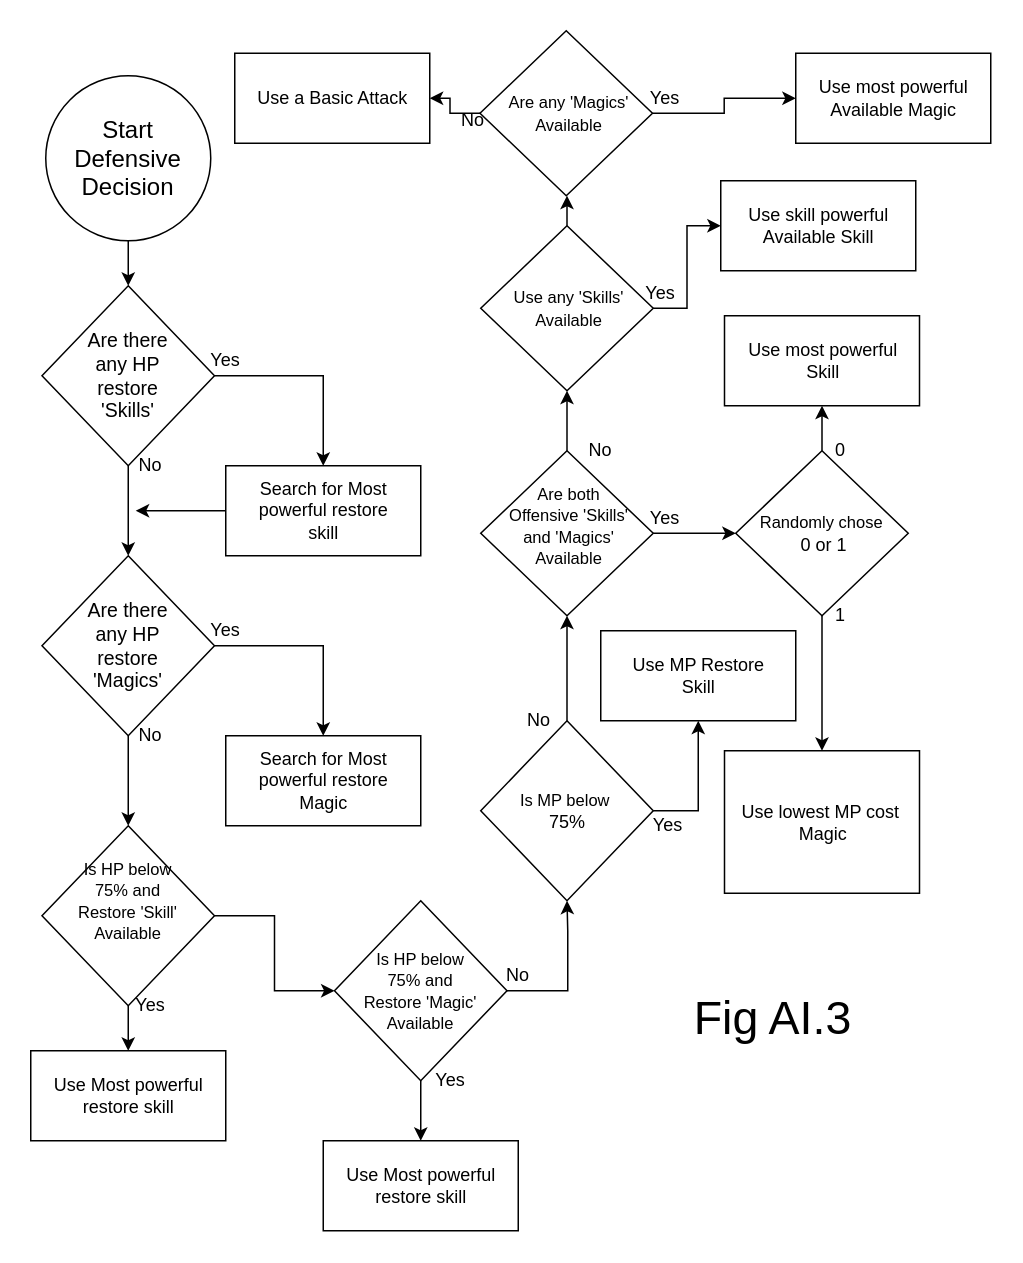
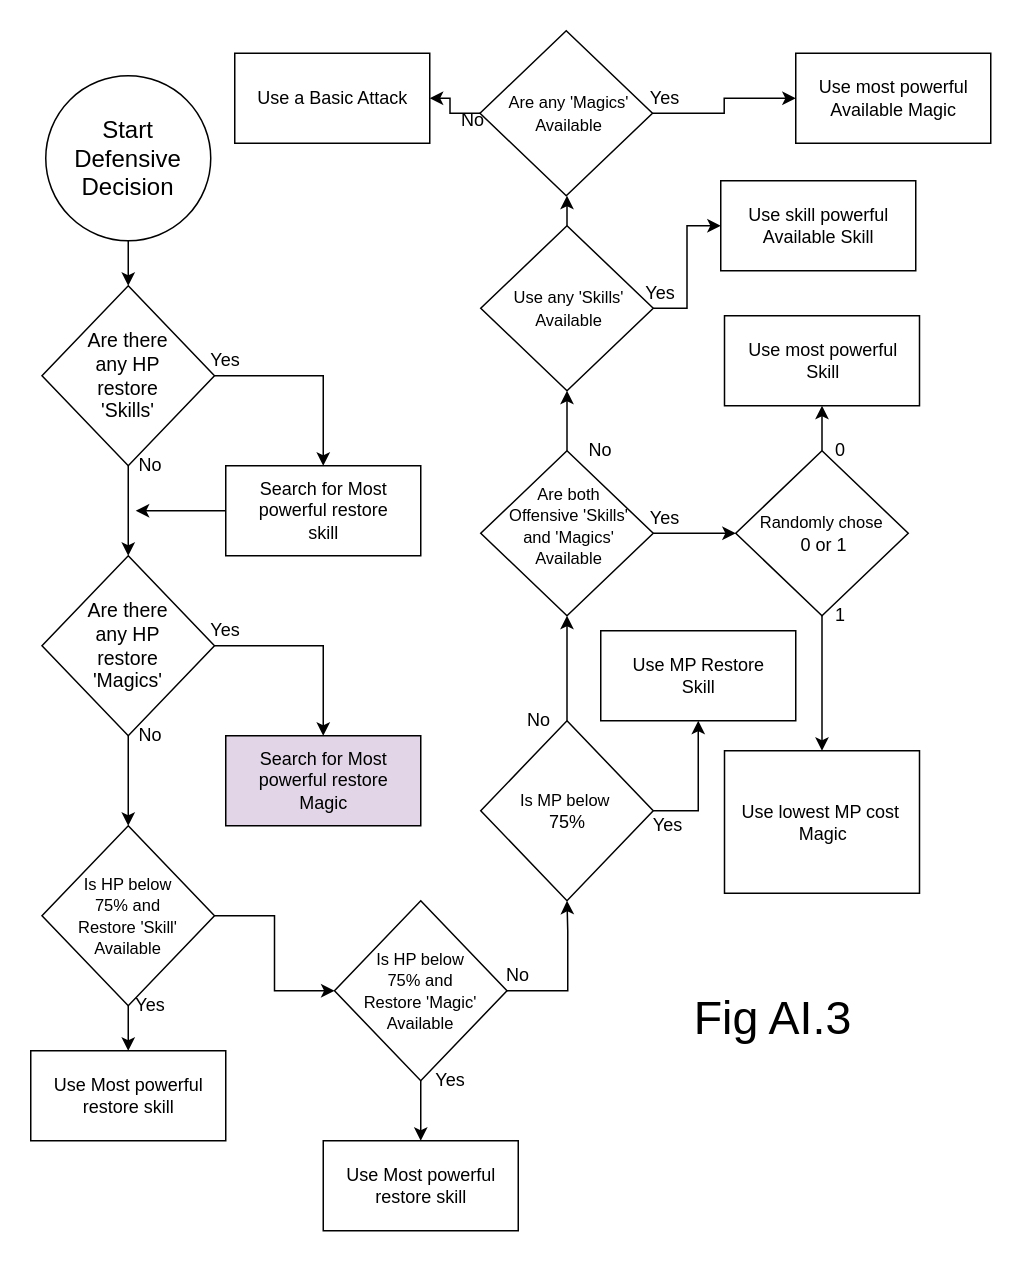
  <mxCell id="0" />
  <mxCell id="1" parent="0" />
  <mxCell id="2" style="edgeStyle=orthogonalEdgeStyle;rounded=0;orthogonalLoop=1;jettySize=auto;html=1;entryX=0.5;entryY=0;entryDx=0;entryDy=0;" parent="1" source="3" target="7" edge="1"><mxGeometry relative="1" as="geometry" /></mxCell>
  <mxCell id="3" value="" style="ellipse;whiteSpace=wrap;html=1;aspect=fixed;" parent="1" vertex="1"><mxGeometry x="30" y="50" width="110" height="110" as="geometry" /></mxCell>
  <mxCell id="4" value="&lt;font style=&quot;font-size: 16px&quot;&gt;Start Defensive Decision&lt;/font&gt;&lt;br&gt;" style="text;html=1;strokeColor=none;fillColor=none;align=center;verticalAlign=middle;whiteSpace=wrap;rounded=0;" parent="1" vertex="1"><mxGeometry x="55" y="80" width="60" height="50" as="geometry" /></mxCell>
  <mxCell id="5" style="edgeStyle=orthogonalEdgeStyle;rounded=0;orthogonalLoop=1;jettySize=auto;html=1;entryX=0.5;entryY=0;entryDx=0;entryDy=0;" parent="1" source="7" target="10" edge="1"><mxGeometry relative="1" as="geometry" /></mxCell>
  <mxCell id="6" style="edgeStyle=orthogonalEdgeStyle;rounded=0;orthogonalLoop=1;jettySize=auto;html=1;entryX=0.5;entryY=0;entryDx=0;entryDy=0;" parent="1" source="7" target="14" edge="1"><mxGeometry relative="1" as="geometry" /></mxCell>
  <mxCell id="7" value="" style="rhombus;whiteSpace=wrap;html=1;" parent="1" vertex="1"><mxGeometry x="27.5" y="190" width="115" height="120" as="geometry" /></mxCell>
  <mxCell id="8" value="&lt;font style=&quot;font-size: 13px&quot;&gt;Are there any HP restore 'Skills'&lt;/font&gt;&lt;br&gt;" style="text;html=1;strokeColor=none;fillColor=none;align=center;verticalAlign=middle;whiteSpace=wrap;rounded=0;" parent="1" vertex="1"><mxGeometry x="45" y="215" width="80" height="70" as="geometry" /></mxCell>
  <mxCell id="9" style="edgeStyle=orthogonalEdgeStyle;rounded=0;orthogonalLoop=1;jettySize=auto;html=1;" parent="1" source="10" edge="1"><mxGeometry relative="1" as="geometry"><mxPoint x="90" y="340" as="targetPoint" /></mxGeometry></mxCell>
  <mxCell id="10" value="Search for Most&lt;br&gt;powerful restore&lt;br&gt;skill&lt;br&gt;" style="html=1;" parent="1" vertex="1"><mxGeometry x="150" y="310" width="130" height="60" as="geometry" /></mxCell>
  <mxCell id="11" value="Yes" style="text;html=1;strokeColor=none;fillColor=none;align=center;verticalAlign=middle;whiteSpace=wrap;rounded=0;" parent="1" vertex="1"><mxGeometry x="130" y="230" width="40" height="20" as="geometry" /></mxCell>
  <mxCell id="12" style="edgeStyle=orthogonalEdgeStyle;rounded=0;orthogonalLoop=1;jettySize=auto;html=1;entryX=0.5;entryY=0;entryDx=0;entryDy=0;" parent="1" source="14" target="16" edge="1"><mxGeometry relative="1" as="geometry" /></mxCell>
  <mxCell id="13" style="edgeStyle=orthogonalEdgeStyle;rounded=0;orthogonalLoop=1;jettySize=auto;html=1;entryX=0.5;entryY=0;entryDx=0;entryDy=0;" parent="1" source="14" target="19" edge="1"><mxGeometry relative="1" as="geometry" /></mxCell>
  <mxCell id="14" value="" style="rhombus;whiteSpace=wrap;html=1;" parent="1" vertex="1"><mxGeometry x="27.5" y="370" width="115" height="120" as="geometry" /></mxCell>
  <mxCell id="15" value="&lt;font style=&quot;font-size: 13px&quot;&gt;Are there any HP restore 'Magics'&lt;/font&gt;&lt;br&gt;" style="text;html=1;strokeColor=none;fillColor=none;align=center;verticalAlign=middle;whiteSpace=wrap;rounded=0;" parent="1" vertex="1"><mxGeometry x="45" y="395" width="80" height="70" as="geometry" /></mxCell>
- <mxCell id="16" value="Search for Most&lt;br&gt;powerful restore&lt;br&gt;Magic&lt;br&gt;" style="html=1;" parent="1" vertex="1"><mxGeometry x="150" y="490" width="130" height="60" as="geometry" /></mxCell>
+ <mxCell id="16" value="Search for Most&lt;br&gt;powerful restore&lt;br&gt;Magic&lt;br&gt;" style="html=1;fillColor=#e1d5e7;" parent="1" vertex="1"><mxGeometry x="150" y="490" width="130" height="60" as="geometry" /></mxCell>
  <mxCell id="17" style="edgeStyle=orthogonalEdgeStyle;rounded=0;orthogonalLoop=1;jettySize=auto;html=1;entryX=0.5;entryY=0;entryDx=0;entryDy=0;" parent="1" source="19" target="21" edge="1"><mxGeometry relative="1" as="geometry" /></mxCell>
  <mxCell id="18" style="edgeStyle=orthogonalEdgeStyle;rounded=0;orthogonalLoop=1;jettySize=auto;html=1;entryX=0;entryY=0.5;entryDx=0;entryDy=0;" parent="1" source="19" target="28" edge="1"><mxGeometry relative="1" as="geometry" /></mxCell>
  <mxCell id="19" value="" style="rhombus;whiteSpace=wrap;html=1;" parent="1" vertex="1"><mxGeometry x="27.5" y="550" width="115" height="120" as="geometry" /></mxCell>
- <mxCell id="20" value="&lt;font style=&quot;font-size: 11px&quot;&gt;Is HP below 75% and Restore 'Skill' Available&lt;/font&gt;&lt;br&gt;" style="text;html=1;strokeColor=none;fillColor=none;align=center;verticalAlign=middle;whiteSpace=wrap;rounded=0;" parent="1" vertex="1"><mxGeometry x="45" y="565" width="80" height="70" as="geometry" /></mxCell>
+ <mxCell id="20" value="&lt;font style=&quot;font-size: 11px&quot;&gt;Is HP below 75% and Restore 'Skill' Available&lt;/font&gt;&lt;br&gt;" style="text;html=1;strokeColor=none;fillColor=none;align=center;verticalAlign=middle;whiteSpace=wrap;rounded=0;" parent="1" vertex="1"><mxGeometry x="45" y="575" width="80" height="70" as="geometry" /></mxCell>
  <mxCell id="21" value="Use Most powerful&lt;br&gt;restore skill&lt;br&gt;" style="html=1;" parent="1" vertex="1"><mxGeometry x="20" y="700" width="130" height="60" as="geometry" /></mxCell>
  <mxCell id="22" value="No" style="text;html=1;strokeColor=none;fillColor=none;align=center;verticalAlign=middle;whiteSpace=wrap;rounded=0;" parent="1" vertex="1"><mxGeometry x="80" y="300" width="40" height="20" as="geometry" /></mxCell>
  <mxCell id="23" value="Yes" style="text;html=1;strokeColor=none;fillColor=none;align=center;verticalAlign=middle;whiteSpace=wrap;rounded=0;" parent="1" vertex="1"><mxGeometry x="130" y="410" width="40" height="20" as="geometry" /></mxCell>
  <mxCell id="24" value="No" style="text;html=1;strokeColor=none;fillColor=none;align=center;verticalAlign=middle;whiteSpace=wrap;rounded=0;" parent="1" vertex="1"><mxGeometry x="80" y="480" width="40" height="20" as="geometry" /></mxCell>
  <mxCell id="25" value="Yes" style="text;html=1;strokeColor=none;fillColor=none;align=center;verticalAlign=middle;whiteSpace=wrap;rounded=0;" parent="1" vertex="1"><mxGeometry x="80" y="660" width="40" height="20" as="geometry" /></mxCell>
  <mxCell id="26" style="edgeStyle=orthogonalEdgeStyle;rounded=0;orthogonalLoop=1;jettySize=auto;html=1;entryX=0.5;entryY=0;entryDx=0;entryDy=0;" parent="1" source="28" target="30" edge="1"><mxGeometry relative="1" as="geometry" /></mxCell>
  <mxCell id="27" style="edgeStyle=orthogonalEdgeStyle;rounded=0;orthogonalLoop=1;jettySize=auto;html=1;entryX=0.5;entryY=1;entryDx=0;entryDy=0;" parent="1" source="28" target="34" edge="1"><mxGeometry relative="1" as="geometry"><Array as="points"><mxPoint x="378" y="660" /><mxPoint x="378" y="620" /><mxPoint x="378" y="620" /></Array></mxGeometry></mxCell>
  <mxCell id="28" value="" style="rhombus;whiteSpace=wrap;html=1;" parent="1" vertex="1"><mxGeometry x="222.5" y="600" width="115" height="120" as="geometry" /></mxCell>
  <mxCell id="29" value="&lt;font style=&quot;font-size: 11px&quot;&gt;Is HP below 75% and Restore 'Magic' Available&lt;/font&gt;&lt;br&gt;" style="text;html=1;strokeColor=none;fillColor=none;align=center;verticalAlign=middle;whiteSpace=wrap;rounded=0;" parent="1" vertex="1"><mxGeometry x="240" y="625" width="80" height="70" as="geometry" /></mxCell>
  <mxCell id="30" value="Use Most powerful&lt;br&gt;restore skill&lt;br&gt;" style="html=1;" parent="1" vertex="1"><mxGeometry x="215" y="760" width="130" height="60" as="geometry" /></mxCell>
  <mxCell id="31" value="Yes" style="text;html=1;strokeColor=none;fillColor=none;align=center;verticalAlign=middle;whiteSpace=wrap;rounded=0;" parent="1" vertex="1"><mxGeometry x="280" y="710" width="40" height="20" as="geometry" /></mxCell>
  <mxCell id="32" style="edgeStyle=orthogonalEdgeStyle;rounded=0;orthogonalLoop=1;jettySize=auto;html=1;entryX=0.5;entryY=1;entryDx=0;entryDy=0;" parent="1" source="34" target="37" edge="1"><mxGeometry relative="1" as="geometry"><Array as="points"><mxPoint x="465" y="540" /></Array></mxGeometry></mxCell>
  <mxCell id="33" style="edgeStyle=orthogonalEdgeStyle;rounded=0;orthogonalLoop=1;jettySize=auto;html=1;entryX=0.5;entryY=1;entryDx=0;entryDy=0;" parent="1" source="34" target="41" edge="1"><mxGeometry relative="1" as="geometry" /></mxCell>
  <mxCell id="34" value="" style="rhombus;whiteSpace=wrap;html=1;" parent="1" vertex="1"><mxGeometry x="320" y="480" width="115" height="120" as="geometry" /></mxCell>
  <mxCell id="35" value="&lt;font style=&quot;font-size: 11px&quot;&gt;Is MP below&amp;nbsp;&lt;br&gt;&lt;/font&gt;75%&lt;br&gt;" style="text;html=1;strokeColor=none;fillColor=none;align=center;verticalAlign=middle;whiteSpace=wrap;rounded=0;" parent="1" vertex="1"><mxGeometry x="337.5" y="505" width="80" height="70" as="geometry" /></mxCell>
  <mxCell id="36" value="No" style="text;html=1;strokeColor=none;fillColor=none;align=center;verticalAlign=middle;whiteSpace=wrap;rounded=0;" parent="1" vertex="1"><mxGeometry x="325" y="640" width="40" height="20" as="geometry" /></mxCell>
  <mxCell id="37" value="Use MP Restore&lt;br&gt;Skill&lt;br&gt;" style="html=1;" parent="1" vertex="1"><mxGeometry x="400" y="420" width="130" height="60" as="geometry" /></mxCell>
  <mxCell id="38" value="Yes" style="text;html=1;strokeColor=none;fillColor=none;align=center;verticalAlign=middle;whiteSpace=wrap;rounded=0;" parent="1" vertex="1"><mxGeometry x="425" y="540" width="40" height="20" as="geometry" /></mxCell>
  <mxCell id="39" style="edgeStyle=orthogonalEdgeStyle;rounded=0;orthogonalLoop=1;jettySize=auto;html=1;entryX=0;entryY=0.5;entryDx=0;entryDy=0;" parent="1" source="41" target="46" edge="1"><mxGeometry relative="1" as="geometry" /></mxCell>
  <mxCell id="40" style="edgeStyle=orthogonalEdgeStyle;rounded=0;orthogonalLoop=1;jettySize=auto;html=1;entryX=0.5;entryY=1;entryDx=0;entryDy=0;" parent="1" source="41" target="56" edge="1"><mxGeometry relative="1" as="geometry" /></mxCell>
  <mxCell id="41" value="" style="rhombus;whiteSpace=wrap;html=1;" parent="1" vertex="1"><mxGeometry x="320" y="300" width="115" height="110" as="geometry" /></mxCell>
  <mxCell id="42" value="&lt;span style=&quot;font-size: 11px&quot;&gt;Are both Offensive 'Skills' and 'Magics' Available&lt;/span&gt;&lt;br&gt;" style="text;html=1;strokeColor=none;fillColor=none;align=center;verticalAlign=middle;whiteSpace=wrap;rounded=0;" parent="1" vertex="1"><mxGeometry x="335" y="310" width="88" height="80" as="geometry" /></mxCell>
  <mxCell id="43" value="No" style="text;html=1;strokeColor=none;fillColor=none;align=center;verticalAlign=middle;whiteSpace=wrap;rounded=0;" parent="1" vertex="1"><mxGeometry x="339" y="470" width="40" height="20" as="geometry" /></mxCell>
  <mxCell id="44" style="edgeStyle=orthogonalEdgeStyle;rounded=0;orthogonalLoop=1;jettySize=auto;html=1;entryX=0.5;entryY=1;entryDx=0;entryDy=0;" parent="1" source="46" target="49" edge="1"><mxGeometry relative="1" as="geometry" /></mxCell>
  <mxCell id="45" style="edgeStyle=orthogonalEdgeStyle;rounded=0;orthogonalLoop=1;jettySize=auto;html=1;entryX=0.5;entryY=0;entryDx=0;entryDy=0;" parent="1" source="46" target="48" edge="1"><mxGeometry relative="1" as="geometry" /></mxCell>
  <mxCell id="46" value="" style="rhombus;whiteSpace=wrap;html=1;" parent="1" vertex="1"><mxGeometry x="490" y="300" width="115" height="110" as="geometry" /></mxCell>
  <mxCell id="47" value="&lt;span style=&quot;font-size: 11px&quot;&gt;Randomly chose&amp;nbsp;&lt;br&gt;&lt;/span&gt;0 or 1&lt;br&gt;" style="text;html=1;strokeColor=none;fillColor=none;align=center;verticalAlign=middle;whiteSpace=wrap;rounded=0;" parent="1" vertex="1"><mxGeometry x="505" y="315" width="88" height="80" as="geometry" /></mxCell>
  <mxCell id="48" value="Use lowest MP cost&amp;nbsp;&lt;br&gt;Magic&lt;br&gt;" style="html=1;" parent="1" vertex="1"><mxGeometry x="482.5" y="500" width="130" height="95" as="geometry" /></mxCell>
  <mxCell id="49" value="Use most powerful&lt;br&gt;Skill&lt;br&gt;" style="html=1;" parent="1" vertex="1"><mxGeometry x="482.5" y="210" width="130" height="60" as="geometry" /></mxCell>
  <mxCell id="50" value="0" style="text;html=1;strokeColor=none;fillColor=none;align=center;verticalAlign=middle;whiteSpace=wrap;rounded=0;" parent="1" vertex="1"><mxGeometry x="540" y="290" width="40" height="20" as="geometry" /></mxCell>
  <mxCell id="51" value="1" style="text;html=1;strokeColor=none;fillColor=none;align=center;verticalAlign=middle;whiteSpace=wrap;rounded=0;" parent="1" vertex="1"><mxGeometry x="540" y="400" width="40" height="20" as="geometry" /></mxCell>
  <mxCell id="52" value="Yes" style="text;html=1;strokeColor=none;fillColor=none;align=center;verticalAlign=middle;whiteSpace=wrap;rounded=0;" parent="1" vertex="1"><mxGeometry x="423" y="335" width="40" height="20" as="geometry" /></mxCell>
  <mxCell id="53" value="No" style="text;html=1;strokeColor=none;fillColor=none;align=center;verticalAlign=middle;whiteSpace=wrap;rounded=0;" parent="1" vertex="1"><mxGeometry x="380" y="290" width="40" height="20" as="geometry" /></mxCell>
  <mxCell id="54" style="edgeStyle=orthogonalEdgeStyle;rounded=0;orthogonalLoop=1;jettySize=auto;html=1;entryX=0;entryY=0.5;entryDx=0;entryDy=0;" parent="1" source="56" target="58" edge="1"><mxGeometry relative="1" as="geometry" /></mxCell>
  <mxCell id="55" style="edgeStyle=orthogonalEdgeStyle;rounded=0;orthogonalLoop=1;jettySize=auto;html=1;entryX=0.5;entryY=1;entryDx=0;entryDy=0;" parent="1" source="56" target="62" edge="1"><mxGeometry relative="1" as="geometry" /></mxCell>
  <mxCell id="56" value="" style="rhombus;whiteSpace=wrap;html=1;" parent="1" vertex="1"><mxGeometry x="320" y="150" width="115" height="110" as="geometry" /></mxCell>
  <mxCell id="57" value="&lt;span style=&quot;font-size: 11px&quot;&gt;Use any 'Skills' Available&lt;/span&gt;&lt;br&gt;" style="text;html=1;strokeColor=none;fillColor=none;align=center;verticalAlign=middle;whiteSpace=wrap;rounded=0;" parent="1" vertex="1"><mxGeometry x="335" y="165" width="88" height="80" as="geometry" /></mxCell>
  <mxCell id="58" value="Use skill powerful&lt;br&gt;Available Skill&lt;br&gt;" style="html=1;" parent="1" vertex="1"><mxGeometry x="480" y="120" width="130" height="60" as="geometry" /></mxCell>
  <mxCell id="59" value="Yes" style="text;html=1;strokeColor=none;fillColor=none;align=center;verticalAlign=middle;whiteSpace=wrap;rounded=0;" parent="1" vertex="1"><mxGeometry x="420" y="185" width="40" height="20" as="geometry" /></mxCell>
  <mxCell id="60" style="edgeStyle=orthogonalEdgeStyle;rounded=0;orthogonalLoop=1;jettySize=auto;html=1;entryX=0;entryY=0.5;entryDx=0;entryDy=0;" parent="1" source="62" target="64" edge="1"><mxGeometry relative="1" as="geometry" /></mxCell>
  <mxCell id="61" style="edgeStyle=orthogonalEdgeStyle;rounded=0;orthogonalLoop=1;jettySize=auto;html=1;entryX=1;entryY=0.5;entryDx=0;entryDy=0;" parent="1" source="62" target="66" edge="1"><mxGeometry relative="1" as="geometry" /></mxCell>
  <mxCell id="62" value="" style="rhombus;whiteSpace=wrap;html=1;" parent="1" vertex="1"><mxGeometry x="319.5" y="20" width="115" height="110" as="geometry" /></mxCell>
  <mxCell id="63" value="&lt;span style=&quot;font-size: 11px&quot;&gt;Are any 'Magics' Available&lt;/span&gt;&lt;br&gt;" style="text;html=1;strokeColor=none;fillColor=none;align=center;verticalAlign=middle;whiteSpace=wrap;rounded=0;" parent="1" vertex="1"><mxGeometry x="334.5" y="35" width="88" height="80" as="geometry" /></mxCell>
  <mxCell id="64" value="Use most powerful&lt;br&gt;Available Magic&lt;br&gt;" style="html=1;" parent="1" vertex="1"><mxGeometry x="530" y="35" width="130" height="60" as="geometry" /></mxCell>
  <mxCell id="65" value="Yes" style="text;html=1;strokeColor=none;fillColor=none;align=center;verticalAlign=middle;whiteSpace=wrap;rounded=0;" parent="1" vertex="1"><mxGeometry x="423" y="55" width="40" height="20" as="geometry" /></mxCell>
  <mxCell id="66" value="Use a Basic Attack&lt;br&gt;" style="html=1;" parent="1" vertex="1"><mxGeometry x="156" y="35" width="130" height="60" as="geometry" /></mxCell>
  <mxCell id="67" value="No" style="text;html=1;strokeColor=none;fillColor=none;align=center;verticalAlign=middle;whiteSpace=wrap;rounded=0;" parent="1" vertex="1"><mxGeometry x="294.5" y="70" width="40" height="20" as="geometry" /></mxCell>
  <mxCell id="68" value="&lt;font style=&quot;font-size: 31px&quot;&gt;Fig AI.3&lt;/font&gt;" style="text;html=1;strokeColor=none;fillColor=none;align=center;verticalAlign=middle;whiteSpace=wrap;rounded=0;" vertex="1" parent="1"><mxGeometry x="430" y="615" width="170" height="125" as="geometry" /></mxCell>
